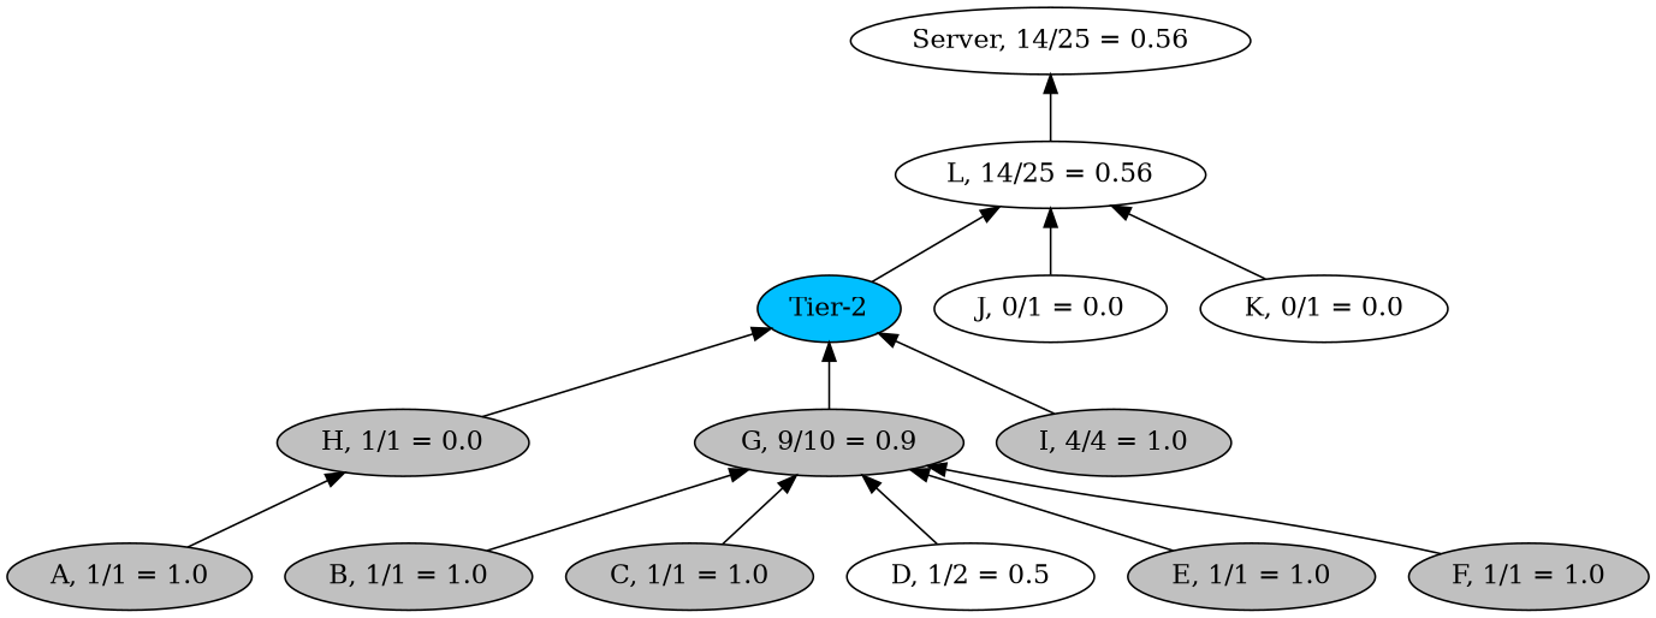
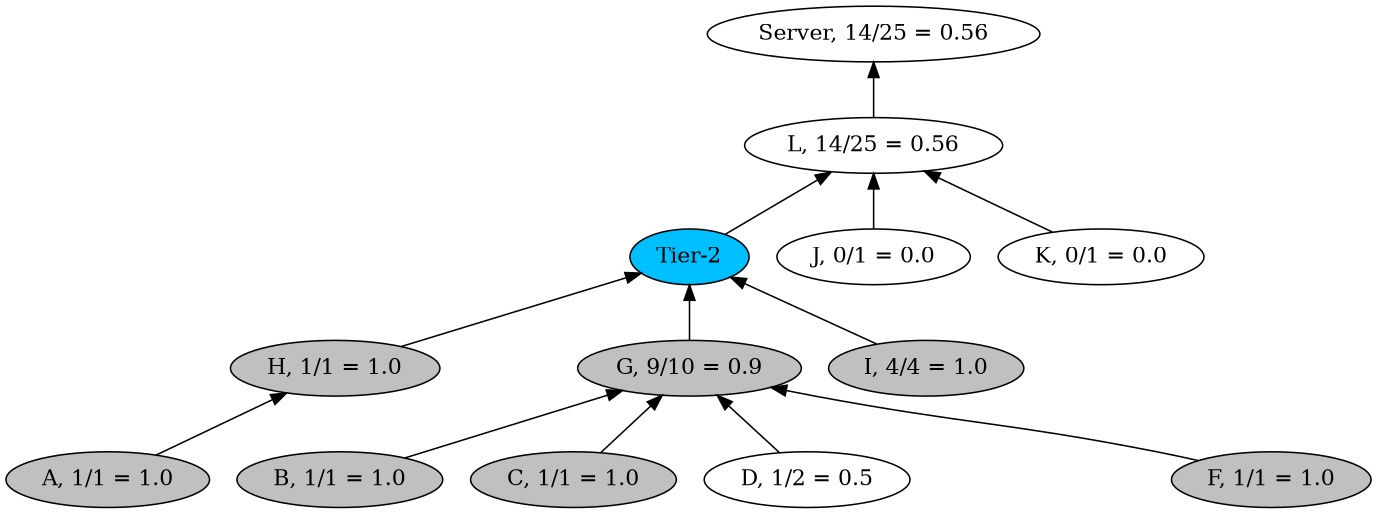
  digraph {
    rankdir=BT
    node [fillcolor=gray style=filled]
    n1 [label="A, 1/1 = 1.0"]
-   n2 [label="H, 1/1 = 0.0"]
+   n2 [label="H, 1/1 = 1.0"]
    n3 [label="G, 9/10 = 0.9"]
    "Tier-2" [fillcolor=deepskyblue]
    n5 [label="L, 14/25 = 0.56" fillcolor="" style=""]
    n6 [label="B, 1/1 = 1.0"]
    n7 [label="C, 1/1 = 1.0"]
    n8 [label="D, 1/2 = 0.5" fillcolor="" style=""]
-   n9 [label="E, 1/1 = 1.0"]
    n10 [label="F, 1/1 = 1.0"]
    n11 [label="Server, 14/25 = 0.56" fillcolor="" style=""]
    n12 [label="I, 4/4 = 1.0"]
    n13 [label="J, 0/1 = 0.0" fillcolor="" style=""]
    n14 [label="K, 0/1 = 0.0" fillcolor="" style=""]
    n1 -> n2
    n2 -> "Tier-2"
    n3 -> "Tier-2"
    "Tier-2" -> n5
    n5 -> n11
    n6 -> n3
    n7 -> n3
    n8 -> n3
-   n9 -> n3
    n10 -> n3
    n12 -> "Tier-2"
    n13 -> n5
    n14 -> n5
  }
